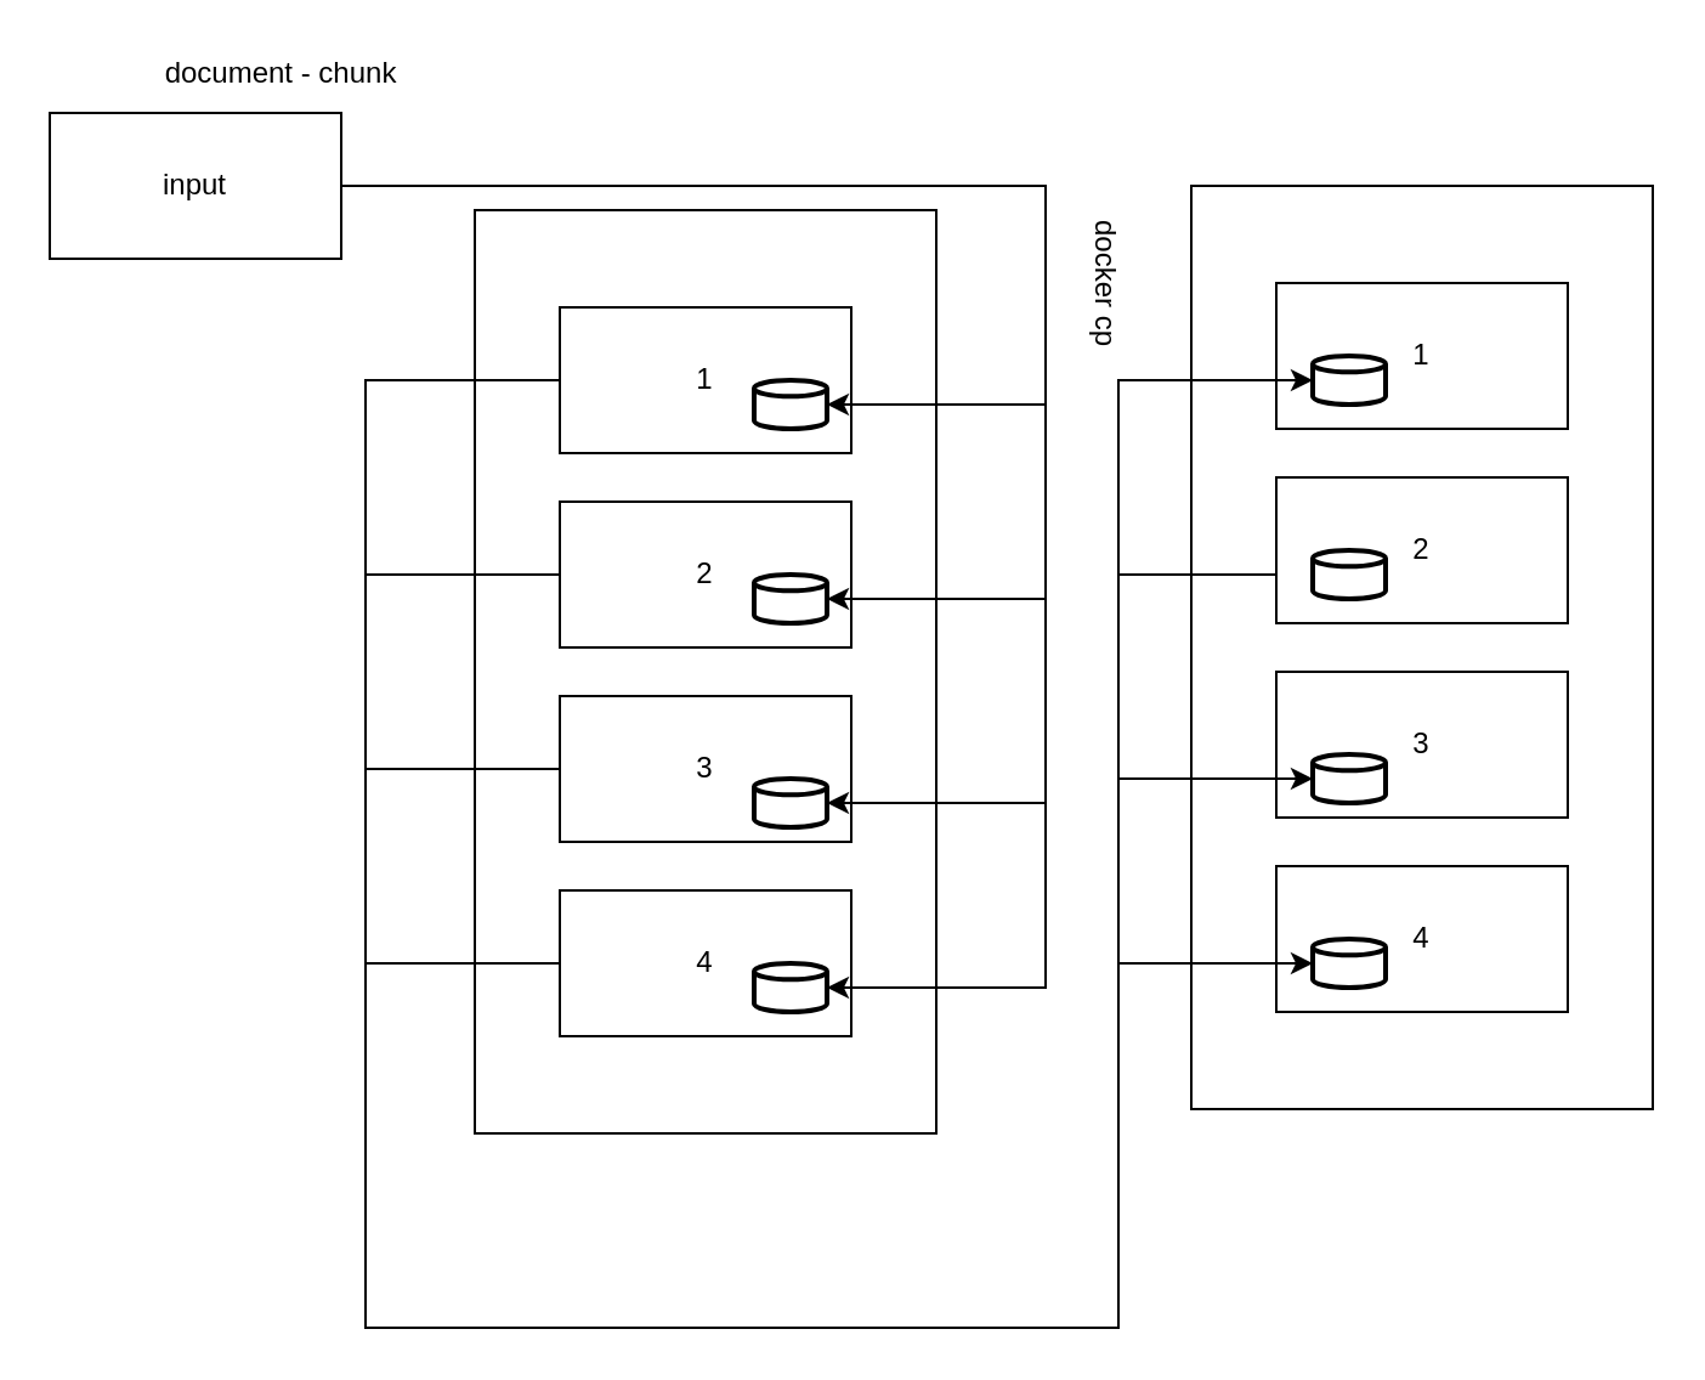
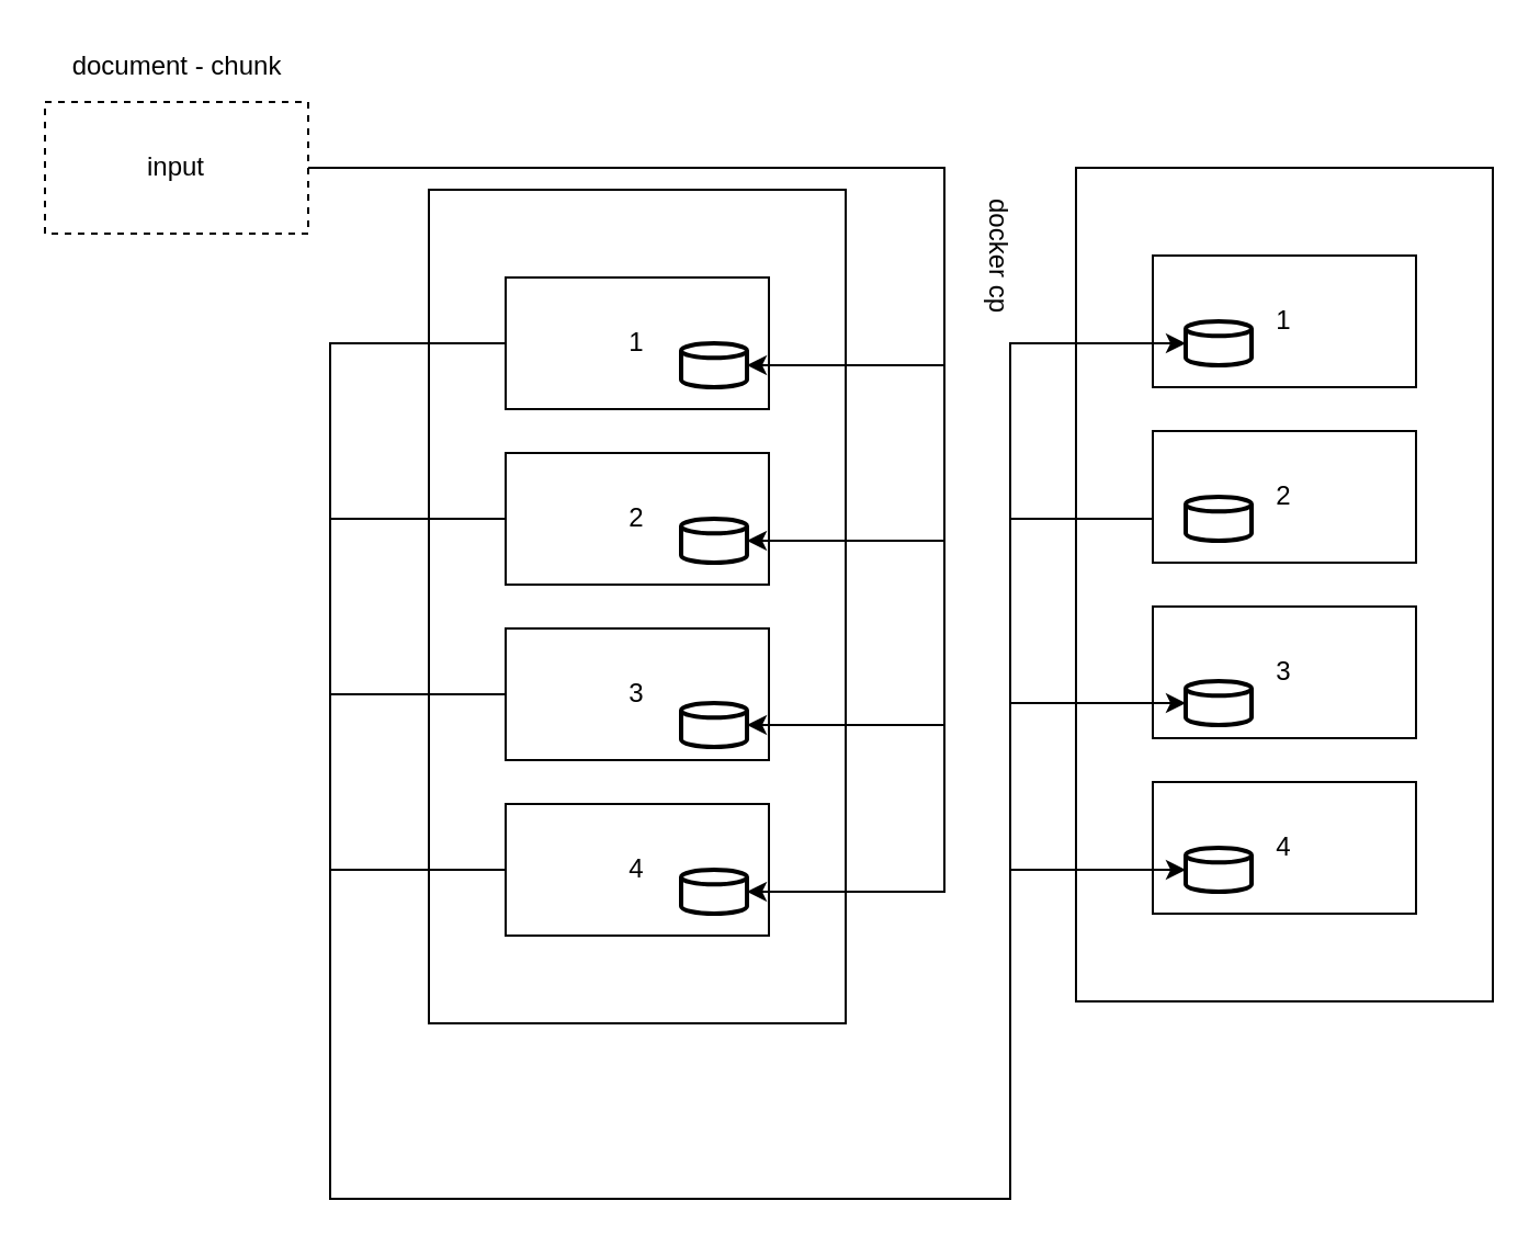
  <mxCell id="0" />
  <mxCell id="1" parent="0" />
  <mxCell id="2" value="" style="rounded=0;whiteSpace=wrap;html=1;fillColor=none;" vertex="1" parent="1"><mxGeometry x="195" y="86" width="190" height="380" as="geometry" /></mxCell>
- <mxCell id="3" value="input" style="rounded=0;whiteSpace=wrap;html=1;" vertex="1" parent="1"><mxGeometry x="20" y="46" width="120" height="60" as="geometry" /></mxCell>
+ <mxCell id="3" value="input" style="rounded=0;whiteSpace=wrap;html=1;dashed=1;" vertex="1" parent="1"><mxGeometry x="20" y="46" width="120" height="60" as="geometry" /></mxCell>
  <mxCell id="4" value="1" style="rounded=0;whiteSpace=wrap;html=1;" vertex="1" parent="1"><mxGeometry x="230" y="126" width="120" height="60" as="geometry" /></mxCell>
  <mxCell id="5" style="edgeStyle=orthogonalEdgeStyle;rounded=0;orthogonalLoop=1;jettySize=auto;html=1;entryX=0;entryY=0.5;entryDx=0;entryDy=0;entryPerimeter=0;" edge="1" parent="1" source="6" target="25"><mxGeometry relative="1" as="geometry"><Array as="points"><mxPoint x="150" y="236" /><mxPoint x="150" y="546" /><mxPoint x="460" y="546" /><mxPoint x="460" y="236" /></Array></mxGeometry></mxCell>
  <mxCell id="6" value="2" style="rounded=0;whiteSpace=wrap;html=1;" vertex="1" parent="1"><mxGeometry x="230" y="206" width="120" height="60" as="geometry" /></mxCell>
  <mxCell id="7" value="3" style="rounded=0;whiteSpace=wrap;html=1;" vertex="1" parent="1"><mxGeometry x="230" y="286" width="120" height="60" as="geometry" /></mxCell>
  <mxCell id="8" value="4" style="rounded=0;whiteSpace=wrap;html=1;" vertex="1" parent="1"><mxGeometry x="230" y="366" width="120" height="60" as="geometry" /></mxCell>
  <mxCell id="9" value="" style="strokeWidth=2;html=1;shape=mxgraph.flowchart.database;whiteSpace=wrap;" vertex="1" parent="1"><mxGeometry x="310" y="156" width="30" height="20" as="geometry" /></mxCell>
  <mxCell id="10" value="" style="strokeWidth=2;html=1;shape=mxgraph.flowchart.database;whiteSpace=wrap;" vertex="1" parent="1"><mxGeometry x="310" y="236" width="30" height="20" as="geometry" /></mxCell>
  <mxCell id="11" value="" style="strokeWidth=2;html=1;shape=mxgraph.flowchart.database;whiteSpace=wrap;" vertex="1" parent="1"><mxGeometry x="310" y="320" width="30" height="20" as="geometry" /></mxCell>
  <mxCell id="12" value="" style="strokeWidth=2;html=1;shape=mxgraph.flowchart.database;whiteSpace=wrap;" vertex="1" parent="1"><mxGeometry x="310" y="396" width="30" height="20" as="geometry" /></mxCell>
- <mxCell id="13" value="document - chunk" style="text;html=1;align=center;verticalAlign=middle;resizable=0;points=[];autosize=1;" vertex="1" parent="1"><mxGeometry x="60" y="20" width="110" height="20" as="geometry" /></mxCell>
+ <mxCell id="13" value="document - chunk" style="text;html=1;align=center;verticalAlign=middle;resizable=0;points=[];autosize=1;" vertex="1" parent="1"><mxGeometry x="25" y="20" width="110" height="20" as="geometry" /></mxCell>
  <mxCell id="14" style="edgeStyle=orthogonalEdgeStyle;rounded=0;orthogonalLoop=1;jettySize=auto;html=1;entryX=1;entryY=0.5;entryDx=0;entryDy=0;entryPerimeter=0;" edge="1" parent="1" source="3" target="9"><mxGeometry relative="1" as="geometry"><Array as="points"><mxPoint x="430" y="76" /><mxPoint x="430" y="166" /></Array></mxGeometry></mxCell>
  <mxCell id="15" style="edgeStyle=orthogonalEdgeStyle;rounded=0;orthogonalLoop=1;jettySize=auto;html=1;entryX=1;entryY=0.5;entryDx=0;entryDy=0;entryPerimeter=0;" edge="1" parent="1" source="3" target="10"><mxGeometry relative="1" as="geometry"><Array as="points"><mxPoint x="430" y="76" /><mxPoint x="430" y="246" /></Array></mxGeometry></mxCell>
  <mxCell id="16" style="edgeStyle=orthogonalEdgeStyle;rounded=0;orthogonalLoop=1;jettySize=auto;html=1;entryX=1;entryY=0.5;entryDx=0;entryDy=0;entryPerimeter=0;" edge="1" parent="1" source="3" target="11"><mxGeometry relative="1" as="geometry"><Array as="points"><mxPoint x="430" y="76" /><mxPoint x="430" y="330" /></Array></mxGeometry></mxCell>
  <mxCell id="17" style="edgeStyle=orthogonalEdgeStyle;rounded=0;orthogonalLoop=1;jettySize=auto;html=1;entryX=1;entryY=0.5;entryDx=0;entryDy=0;entryPerimeter=0;" edge="1" parent="1" source="3" target="12"><mxGeometry relative="1" as="geometry"><Array as="points"><mxPoint x="430" y="76" /><mxPoint x="430" y="406" /></Array></mxGeometry></mxCell>
  <mxCell id="18" value="docker cp" style="text;html=1;align=center;verticalAlign=middle;resizable=0;points=[];autosize=1;rotation=90;" vertex="1" parent="1"><mxGeometry x="420" y="106" width="70" height="20" as="geometry" /></mxCell>
  <mxCell id="19" value="" style="rounded=0;whiteSpace=wrap;html=1;fillColor=none;" vertex="1" parent="1"><mxGeometry x="490" y="76" width="190" height="380" as="geometry" /></mxCell>
  <mxCell id="20" value="1" style="rounded=0;whiteSpace=wrap;html=1;" vertex="1" parent="1"><mxGeometry x="525" y="116" width="120" height="60" as="geometry" /></mxCell>
  <mxCell id="21" value="2" style="rounded=0;whiteSpace=wrap;html=1;" vertex="1" parent="1"><mxGeometry x="525" y="196" width="120" height="60" as="geometry" /></mxCell>
  <mxCell id="22" value="3" style="rounded=0;whiteSpace=wrap;html=1;" vertex="1" parent="1"><mxGeometry x="525" y="276" width="120" height="60" as="geometry" /></mxCell>
  <mxCell id="23" value="4" style="rounded=0;whiteSpace=wrap;html=1;" vertex="1" parent="1"><mxGeometry x="525" y="356" width="120" height="60" as="geometry" /></mxCell>
  <mxCell id="24" value="" style="strokeWidth=2;html=1;shape=mxgraph.flowchart.database;whiteSpace=wrap;" vertex="1" parent="1"><mxGeometry x="540" y="146" width="30" height="20" as="geometry" /></mxCell>
  <mxCell id="25" value="" style="strokeWidth=2;html=1;shape=mxgraph.flowchart.database;whiteSpace=wrap;" vertex="1" parent="1"><mxGeometry x="540" y="226" width="30" height="20" as="geometry" /></mxCell>
  <mxCell id="26" value="" style="strokeWidth=2;html=1;shape=mxgraph.flowchart.database;whiteSpace=wrap;" vertex="1" parent="1"><mxGeometry x="540" y="310" width="30" height="20" as="geometry" /></mxCell>
  <mxCell id="27" value="" style="strokeWidth=2;html=1;shape=mxgraph.flowchart.database;whiteSpace=wrap;" vertex="1" parent="1"><mxGeometry x="540" y="386" width="30" height="20" as="geometry" /></mxCell>
  <mxCell id="28" style="edgeStyle=orthogonalEdgeStyle;rounded=0;orthogonalLoop=1;jettySize=auto;html=1;entryX=0;entryY=0.5;entryDx=0;entryDy=0;entryPerimeter=0;" edge="1" parent="1" source="4" target="24"><mxGeometry relative="1" as="geometry"><Array as="points"><mxPoint x="150" y="156" /><mxPoint x="150" y="546" /><mxPoint x="460" y="546" /><mxPoint x="460" y="156" /></Array></mxGeometry></mxCell>
  <mxCell id="29" style="edgeStyle=orthogonalEdgeStyle;rounded=0;orthogonalLoop=1;jettySize=auto;html=1;entryX=0;entryY=0.5;entryDx=0;entryDy=0;entryPerimeter=0;" edge="1" parent="1" source="8" target="27"><mxGeometry relative="1" as="geometry"><Array as="points"><mxPoint x="150" y="396" /><mxPoint x="150" y="546" /><mxPoint x="460" y="546" /><mxPoint x="460" y="396" /></Array></mxGeometry></mxCell>
  <mxCell id="30" style="edgeStyle=orthogonalEdgeStyle;rounded=0;orthogonalLoop=1;jettySize=auto;html=1;entryX=0;entryY=0.5;entryDx=0;entryDy=0;entryPerimeter=0;" edge="1" parent="1" source="7" target="26"><mxGeometry relative="1" as="geometry"><Array as="points"><mxPoint x="150" y="316" /><mxPoint x="150" y="546" /><mxPoint x="460" y="546" /><mxPoint x="460" y="320" /></Array></mxGeometry></mxCell>
